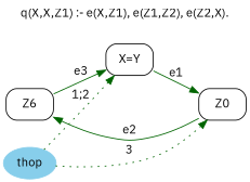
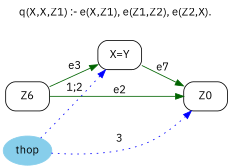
  strict digraph {
    fontname="IBM Plex Sans"
    label="q(X,X,Z1) :- e(X,Z1), e(Z1,Z2), e(Z2,X)."
    labelloc=t
    rankdir=LR
    node [fontname="IBM Plex Sans" shape=box style=rounded]
    edge [color=darkgreen fontname="IBM Plex Sans"]
    n1 [height=0.5 label=Z6 width=0.75]
    n2 [height=0.5 label="X=Y" width=0.75]
    n3 [height=0.5 label=Z0 width=0.75]
    thop [color=skyblue fillcolor=skyblue height=0.5 shape=oval style="filled,rounded" width=0.79437]
    n1 -> n2 [label=e3]
-   n2 -> n3 [label=e1]
-   n3 -> n1 [label=e2]
-   thop -> n2 [constraint=false label="1;2" style=dotted]
-   thop -> n3 [constraint=false label=3 style=dotted]
+   n2 -> n3 [label=e7]
+   n1 -> n3 [label=e2]
+   thop -> n2 [color=blue constraint=false label="1;2" style=dotted]
+   thop -> n3 [color=blue constraint=false label=3 style=dotted]
  }
